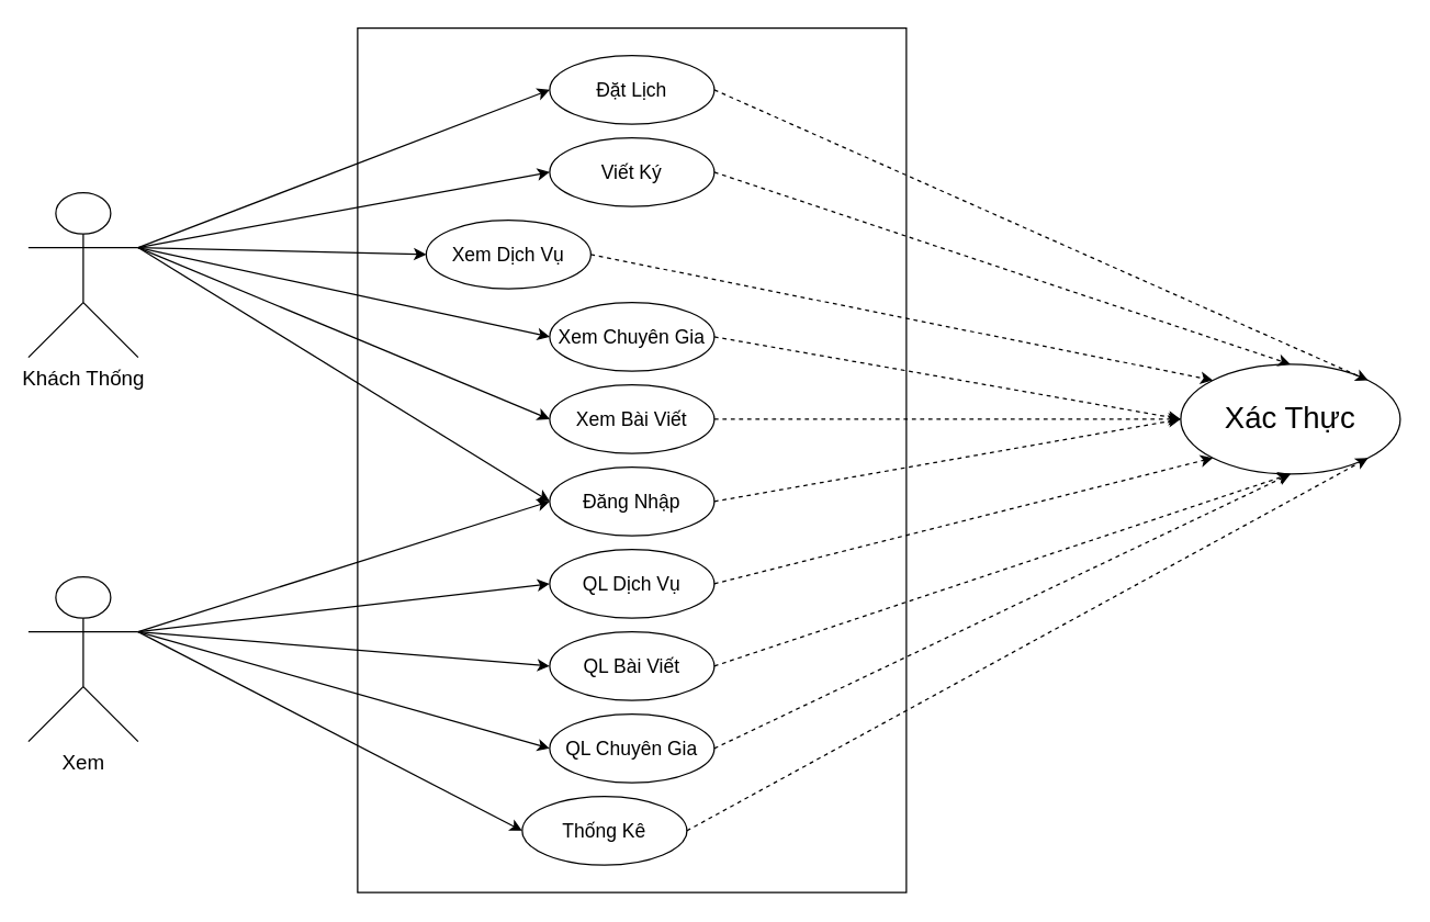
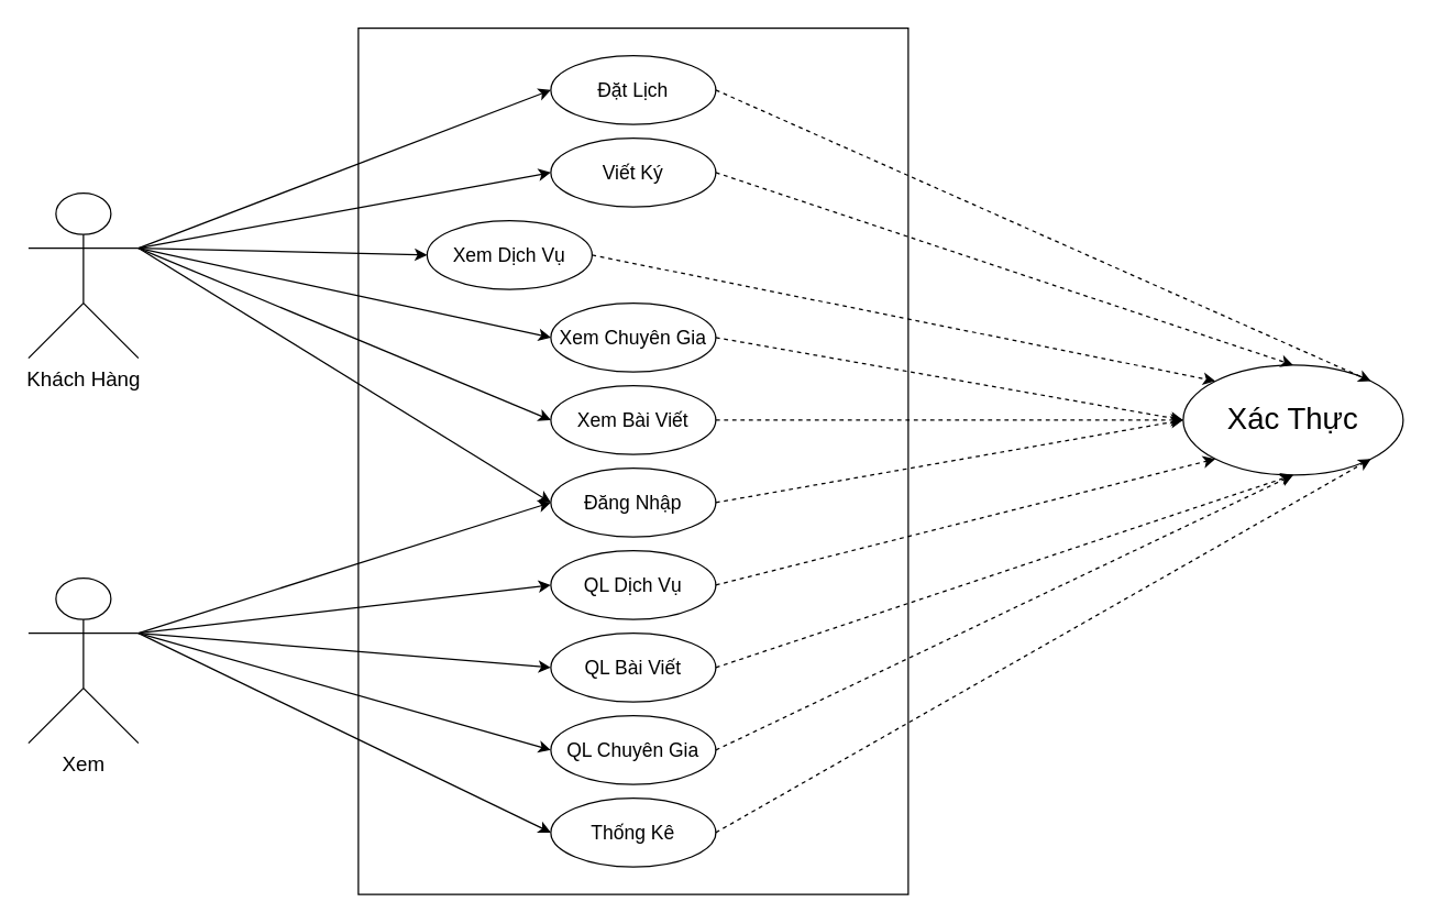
  <mxCell id="0" />
  <mxCell id="1" parent="0" />
  <mxCell id="2" value="" style="rounded=0;whiteSpace=wrap;html=1;" vertex="1" parent="1"><mxGeometry x="260" y="20" width="400" height="630" as="geometry" /></mxCell>
  <mxCell id="3" value="Đặt Lịch" style="ellipse;whiteSpace=wrap;html=1;fontSize=14;" vertex="1" parent="1"><mxGeometry x="400" y="40" width="120" height="50" as="geometry" /></mxCell>
  <mxCell id="4" value="Viết Ký" style="ellipse;whiteSpace=wrap;html=1;fontSize=14;" vertex="1" parent="1"><mxGeometry x="400" y="100" width="120" height="50" as="geometry" /></mxCell>
  <mxCell id="5" value="Xem Dịch Vụ" style="ellipse;whiteSpace=wrap;html=1;fontSize=14;" vertex="1" parent="1"><mxGeometry x="310" y="160" width="120" height="50" as="geometry" /></mxCell>
  <mxCell id="6" value="Xem Chuyên Gia" style="ellipse;whiteSpace=wrap;html=1;fontSize=14;" vertex="1" parent="1"><mxGeometry x="400" y="220" width="120" height="50" as="geometry" /></mxCell>
  <mxCell id="7" value="Xem Bài Viết" style="ellipse;whiteSpace=wrap;html=1;fontSize=14;" vertex="1" parent="1"><mxGeometry x="400" y="280" width="120" height="50" as="geometry" /></mxCell>
  <mxCell id="8" value="Đăng Nhập" style="ellipse;whiteSpace=wrap;html=1;fontSize=14;" vertex="1" parent="1"><mxGeometry x="400" y="340" width="120" height="50" as="geometry" /></mxCell>
  <mxCell id="9" value="QL Dịch Vụ" style="ellipse;whiteSpace=wrap;html=1;fontSize=14;" vertex="1" parent="1"><mxGeometry x="400" y="400" width="120" height="50" as="geometry" /></mxCell>
  <mxCell id="10" value="QL Bài Viết" style="ellipse;whiteSpace=wrap;html=1;fontSize=14;" vertex="1" parent="1"><mxGeometry x="400" y="460" width="120" height="50" as="geometry" /></mxCell>
  <mxCell id="11" value="QL Chuyên Gia" style="ellipse;whiteSpace=wrap;html=1;fontSize=14;" vertex="1" parent="1"><mxGeometry x="400" y="520" width="120" height="50" as="geometry" /></mxCell>
- <mxCell id="12" value="Thống Kê" style="ellipse;whiteSpace=wrap;html=1;fontSize=14;" vertex="1" parent="1"><mxGeometry x="380" y="580" width="120" height="50" as="geometry" /></mxCell>
+ <mxCell id="12" value="Thống Kê" style="ellipse;whiteSpace=wrap;html=1;fontSize=14;" vertex="1" parent="1"><mxGeometry x="400" y="580" width="120" height="50" as="geometry" /></mxCell>
  <mxCell id="13" value="Xem" style="shape=umlActor;verticalLabelPosition=bottom;verticalAlign=top;html=1;outlineConnect=0;fontSize=15;" vertex="1" parent="1"><mxGeometry x="20" y="420" width="80" height="120" as="geometry" /></mxCell>
  <mxCell id="14" value="&lt;font style=&quot;font-size: 22px&quot;&gt;Xác Thực&lt;/font&gt;" style="ellipse;whiteSpace=wrap;html=1;" vertex="1" parent="1"><mxGeometry x="860" y="265" width="160" height="80" as="geometry" /></mxCell>
- <mxCell id="15" value="Khách Thống" style="shape=umlActor;verticalLabelPosition=bottom;verticalAlign=top;html=1;outlineConnect=0;fontSize=15;" vertex="1" parent="1"><mxGeometry x="20" y="140" width="80" height="120" as="geometry" /></mxCell>
+ <mxCell id="15" value="Khách Hàng" style="shape=umlActor;verticalLabelPosition=bottom;verticalAlign=top;html=1;outlineConnect=0;fontSize=15;" vertex="1" parent="1"><mxGeometry x="20" y="140" width="80" height="120" as="geometry" /></mxCell>
  <mxCell id="16" value="" style="endArrow=classic;html=1;entryX=0;entryY=0.5;entryDx=0;entryDy=0;exitX=1;exitY=0.333;exitDx=0;exitDy=0;exitPerimeter=0;" edge="1" parent="1" source="15" target="3"><mxGeometry width="50" height="50" relative="1" as="geometry"><mxPoint x="-20" y="340" as="sourcePoint" /><mxPoint x="30" y="290" as="targetPoint" /></mxGeometry></mxCell>
  <mxCell id="17" value="" style="endArrow=classic;html=1;entryX=0;entryY=0.5;entryDx=0;entryDy=0;exitX=1;exitY=0.333;exitDx=0;exitDy=0;exitPerimeter=0;" edge="1" parent="1" source="15" target="4"><mxGeometry width="50" height="50" relative="1" as="geometry"><mxPoint x="50" y="360" as="sourcePoint" /><mxPoint x="100" y="310" as="targetPoint" /></mxGeometry></mxCell>
  <mxCell id="18" value="" style="endArrow=classic;html=1;entryX=0;entryY=0.5;entryDx=0;entryDy=0;exitX=1;exitY=0.333;exitDx=0;exitDy=0;exitPerimeter=0;" edge="1" parent="1" source="15" target="5"><mxGeometry width="50" height="50" relative="1" as="geometry"><mxPoint x="30" y="380" as="sourcePoint" /><mxPoint x="80" y="330" as="targetPoint" /></mxGeometry></mxCell>
  <mxCell id="19" value="" style="endArrow=classic;html=1;entryX=0;entryY=0.5;entryDx=0;entryDy=0;exitX=1;exitY=0.333;exitDx=0;exitDy=0;exitPerimeter=0;" edge="1" parent="1" source="15" target="6"><mxGeometry width="50" height="50" relative="1" as="geometry"><mxPoint x="40" y="350" as="sourcePoint" /><mxPoint x="90" y="300" as="targetPoint" /></mxGeometry></mxCell>
  <mxCell id="20" value="" style="endArrow=classic;html=1;entryX=0;entryY=0.5;entryDx=0;entryDy=0;exitX=1;exitY=0.333;exitDx=0;exitDy=0;exitPerimeter=0;" edge="1" parent="1" source="15" target="7"><mxGeometry width="50" height="50" relative="1" as="geometry"><mxPoint x="30" y="380" as="sourcePoint" /><mxPoint x="80" y="330" as="targetPoint" /></mxGeometry></mxCell>
  <mxCell id="21" value="" style="endArrow=classic;html=1;entryX=0;entryY=0.5;entryDx=0;entryDy=0;exitX=1;exitY=0.333;exitDx=0;exitDy=0;exitPerimeter=0;" edge="1" parent="1" source="15" target="8"><mxGeometry width="50" height="50" relative="1" as="geometry"><mxPoint x="80" y="370" as="sourcePoint" /><mxPoint x="130" y="320" as="targetPoint" /></mxGeometry></mxCell>
  <mxCell id="22" value="" style="endArrow=classic;html=1;entryX=0;entryY=0.5;entryDx=0;entryDy=0;exitX=1;exitY=0.333;exitDx=0;exitDy=0;exitPerimeter=0;" edge="1" parent="1" source="13" target="8"><mxGeometry width="50" height="50" relative="1" as="geometry"><mxPoint x="120" y="420" as="sourcePoint" /><mxPoint x="170" y="370" as="targetPoint" /></mxGeometry></mxCell>
  <mxCell id="23" value="" style="endArrow=classic;html=1;entryX=0;entryY=0.5;entryDx=0;entryDy=0;exitX=1;exitY=0.333;exitDx=0;exitDy=0;exitPerimeter=0;" edge="1" parent="1" source="13" target="9"><mxGeometry width="50" height="50" relative="1" as="geometry"><mxPoint x="190" y="560" as="sourcePoint" /><mxPoint x="240" y="510" as="targetPoint" /></mxGeometry></mxCell>
  <mxCell id="24" value="" style="endArrow=classic;html=1;entryX=0;entryY=0.5;entryDx=0;entryDy=0;exitX=1;exitY=0.333;exitDx=0;exitDy=0;exitPerimeter=0;" edge="1" parent="1" source="13" target="10"><mxGeometry width="50" height="50" relative="1" as="geometry"><mxPoint x="60" y="660" as="sourcePoint" /><mxPoint x="110" y="610" as="targetPoint" /></mxGeometry></mxCell>
  <mxCell id="25" value="" style="endArrow=classic;html=1;entryX=0;entryY=0.5;entryDx=0;entryDy=0;exitX=1;exitY=0.333;exitDx=0;exitDy=0;exitPerimeter=0;" edge="1" parent="1" source="13" target="11"><mxGeometry width="50" height="50" relative="1" as="geometry"><mxPoint x="140" y="620" as="sourcePoint" /><mxPoint x="190" y="570" as="targetPoint" /></mxGeometry></mxCell>
  <mxCell id="26" value="" style="endArrow=classic;html=1;entryX=0;entryY=0.5;entryDx=0;entryDy=0;exitX=1;exitY=0.333;exitDx=0;exitDy=0;exitPerimeter=0;" edge="1" parent="1" source="13" target="12"><mxGeometry width="50" height="50" relative="1" as="geometry"><mxPoint x="120" y="660" as="sourcePoint" /><mxPoint x="170" y="610" as="targetPoint" /></mxGeometry></mxCell>
  <mxCell id="27" value="" style="endArrow=classic;html=1;dashed=1;entryX=0;entryY=0;entryDx=0;entryDy=0;exitX=1;exitY=0.5;exitDx=0;exitDy=0;" edge="1" parent="1" source="5" target="14"><mxGeometry width="50" height="50" relative="1" as="geometry"><mxPoint x="-250" y="480" as="sourcePoint" /><mxPoint x="-200" y="430" as="targetPoint" /></mxGeometry></mxCell>
  <mxCell id="28" value="" style="endArrow=classic;html=1;dashed=1;entryX=1;entryY=0;entryDx=0;entryDy=0;exitX=1;exitY=0.5;exitDx=0;exitDy=0;" edge="1" parent="1" source="3" target="14"><mxGeometry width="50" height="50" relative="1" as="geometry"><mxPoint x="-80" y="610" as="sourcePoint" /><mxPoint x="-30" y="560" as="targetPoint" /></mxGeometry></mxCell>
  <mxCell id="29" value="" style="endArrow=classic;html=1;dashed=1;entryX=0.5;entryY=0;entryDx=0;entryDy=0;exitX=1;exitY=0.5;exitDx=0;exitDy=0;" edge="1" parent="1" source="4" target="14"><mxGeometry width="50" height="50" relative="1" as="geometry"><mxPoint x="-140" y="540" as="sourcePoint" /><mxPoint x="-90" y="490" as="targetPoint" /></mxGeometry></mxCell>
  <mxCell id="30" value="" style="endArrow=classic;html=1;dashed=1;entryX=0;entryY=0.5;entryDx=0;entryDy=0;exitX=1;exitY=0.5;exitDx=0;exitDy=0;" edge="1" parent="1" source="6" target="14"><mxGeometry width="50" height="50" relative="1" as="geometry"><mxPoint x="310" y="460" as="sourcePoint" /><mxPoint x="360" y="410" as="targetPoint" /></mxGeometry></mxCell>
  <mxCell id="31" value="" style="endArrow=classic;html=1;dashed=1;entryX=0;entryY=0.5;entryDx=0;entryDy=0;exitX=1;exitY=0.5;exitDx=0;exitDy=0;" edge="1" parent="1" source="7" target="14"><mxGeometry width="50" height="50" relative="1" as="geometry"><mxPoint x="310" y="460" as="sourcePoint" /><mxPoint x="360" y="410" as="targetPoint" /></mxGeometry></mxCell>
  <mxCell id="32" value="" style="endArrow=classic;html=1;dashed=1;entryX=0;entryY=0.5;entryDx=0;entryDy=0;exitX=1;exitY=0.5;exitDx=0;exitDy=0;" edge="1" parent="1" source="8" target="14"><mxGeometry width="50" height="50" relative="1" as="geometry"><mxPoint x="310" y="460" as="sourcePoint" /><mxPoint x="360" y="410" as="targetPoint" /></mxGeometry></mxCell>
  <mxCell id="33" value="" style="endArrow=classic;html=1;dashed=1;entryX=0;entryY=1;entryDx=0;entryDy=0;exitX=1;exitY=0.5;exitDx=0;exitDy=0;" edge="1" parent="1" source="9" target="14"><mxGeometry width="50" height="50" relative="1" as="geometry"><mxPoint x="310" y="460" as="sourcePoint" /><mxPoint x="360" y="410" as="targetPoint" /></mxGeometry></mxCell>
  <mxCell id="34" value="" style="endArrow=classic;html=1;dashed=1;entryX=0.5;entryY=1;entryDx=0;entryDy=0;exitX=1;exitY=0.5;exitDx=0;exitDy=0;" edge="1" parent="1" source="10" target="14"><mxGeometry width="50" height="50" relative="1" as="geometry"><mxPoint x="70" y="720" as="sourcePoint" /><mxPoint x="120" y="670" as="targetPoint" /></mxGeometry></mxCell>
  <mxCell id="35" value="" style="endArrow=classic;html=1;dashed=1;entryX=0.5;entryY=1;entryDx=0;entryDy=0;exitX=1;exitY=0.5;exitDx=0;exitDy=0;" edge="1" parent="1" source="11" target="14"><mxGeometry width="50" height="50" relative="1" as="geometry"><mxPoint x="800" y="540" as="sourcePoint" /><mxPoint x="850" y="490" as="targetPoint" /></mxGeometry></mxCell>
  <mxCell id="36" value="" style="endArrow=classic;html=1;dashed=1;entryX=1;entryY=1;entryDx=0;entryDy=0;exitX=1;exitY=0.5;exitDx=0;exitDy=0;" edge="1" parent="1" source="12" target="14"><mxGeometry width="50" height="50" relative="1" as="geometry"><mxPoint x="240" y="830" as="sourcePoint" /><mxPoint x="290" y="780" as="targetPoint" /></mxGeometry></mxCell>
